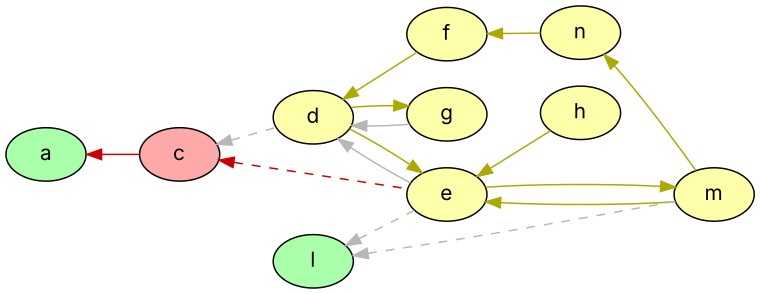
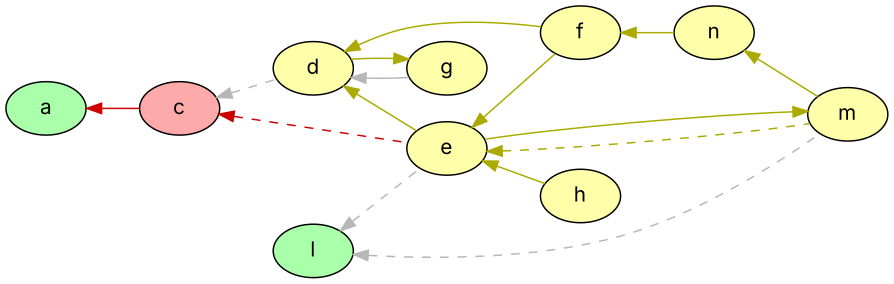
  digraph {
    fontname=Inter
    rankdir=LR
    node [fillcolor="#FFFFAA" fontcolor="#000000" fontname=Inter fontsize=14 shape=oval style=filled]
    edge [color="#AAAA00" dir=back fontname=Inter style=solid]
    c [fillcolor="#FFAAAA"]
    d
    e
    f
    g
    m
    h
    l [fillcolor="#AAFFAA"]
    a [fillcolor="#AAFFAA"]
    n
    c -> d [color="#b7b7b7" style=dashed]
    c -> e [color="#CC0000" style=dashed]
-   d -> e [color="#b7b7b7"]
+   d -> e
    d -> f
    d -> g [color="#b7b7b7"]
-   e -> d
-   e -> m
+   e -> f
+   e -> m [style=dashed]
    e -> h
    f -> n
    g -> d
    m -> e
    l -> e [color="#b7b7b7" style=dashed]
    l -> m [color="#b7b7b7" style=dashed]
    a -> c [color="#CC0000"]
    n -> m
  }
